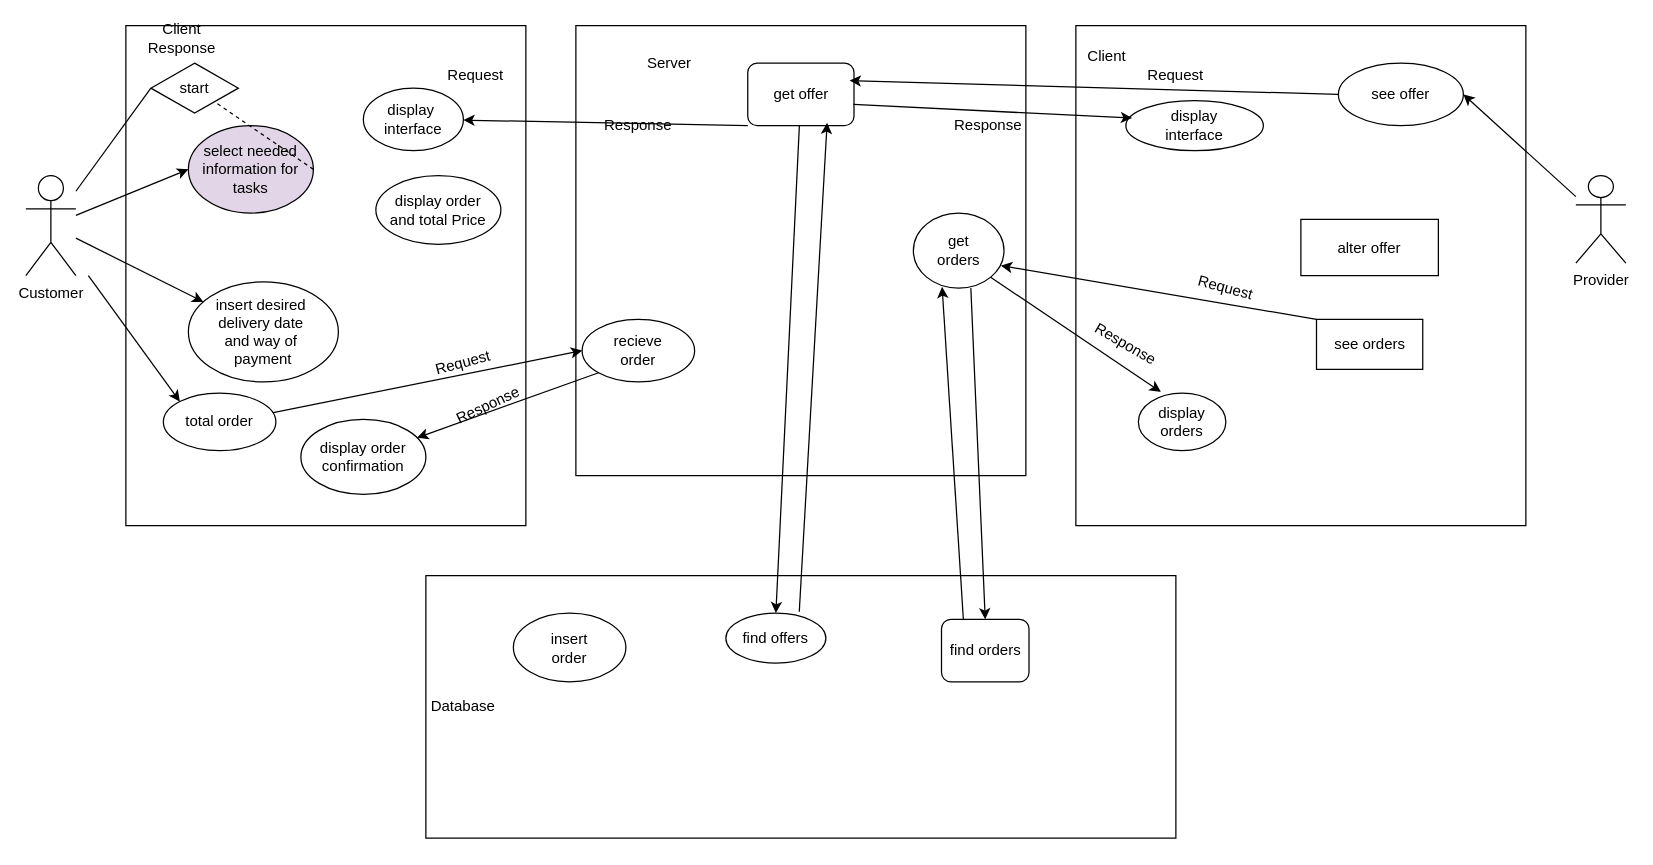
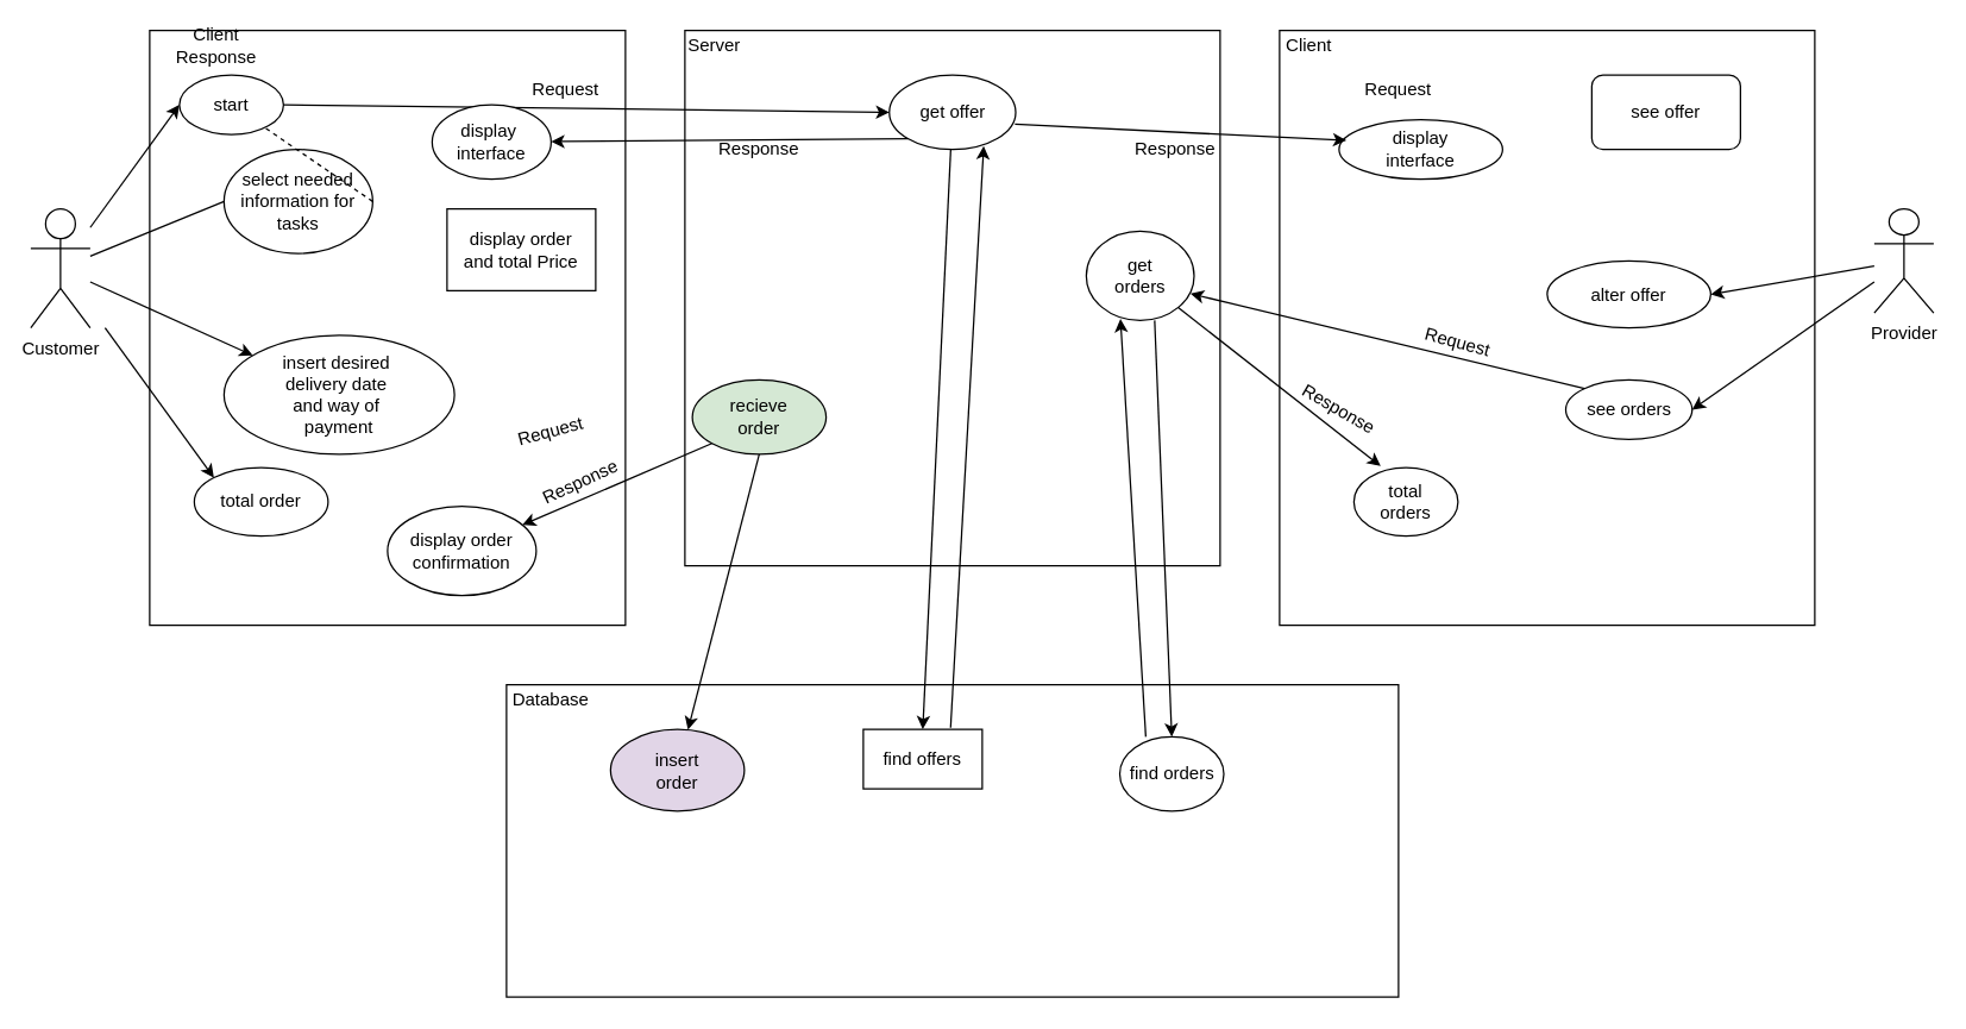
  <mxCell id="0" />
  <mxCell id="1" parent="0" />
  <mxCell id="2" value="" style="rounded=0;whiteSpace=wrap;html=1;" vertex="1" parent="1"><mxGeometry x="100" y="20" width="320" height="400" as="geometry" /></mxCell>
  <mxCell id="3" value="Customer" style="shape=umlActor;verticalLabelPosition=bottom;labelBackgroundColor=#ffffff;verticalAlign=top;html=1;outlineConnect=0;" vertex="1" parent="1"><mxGeometry x="20" y="140" width="40" height="80" as="geometry" /></mxCell>
  <mxCell id="4" value="Client Response" style="text;html=1;strokeColor=none;fillColor=none;align=center;verticalAlign=middle;whiteSpace=wrap;rounded=0;" vertex="1" parent="1"><mxGeometry x="100" y="20" width="90" height="20" as="geometry" /></mxCell>
- <mxCell id="5" value="start" style="rhombus;whiteSpace=wrap;html=1;" vertex="1" parent="1"><mxGeometry x="120" y="50" width="70" height="40" as="geometry" /></mxCell>
- <mxCell id="6" value="" style="endArrow=none;html=1;entryX=0;entryY=0.5;entryDx=0;entryDy=0;" edge="1" parent="1" source="3" target="5"><mxGeometry width="50" height="50" relative="1" as="geometry"><mxPoint x="470" y="310" as="sourcePoint" /><mxPoint x="520" y="260" as="targetPoint" /></mxGeometry></mxCell>
- <mxCell id="7" value="select needed information for tasks" style="ellipse;whiteSpace=wrap;html=1;fillColor=#e1d5e7;" vertex="1" parent="1"><mxGeometry x="150" y="100" width="100" height="70" as="geometry" /></mxCell>
- <mxCell id="8" value="" style="endArrow=classic;html=1;entryX=0;entryY=0.5;entryDx=0;entryDy=0;" edge="1" parent="1" source="3" target="7"><mxGeometry width="50" height="50" relative="1" as="geometry"><mxPoint x="450" y="240" as="sourcePoint" /><mxPoint x="500" y="190" as="targetPoint" /></mxGeometry></mxCell>
- <mxCell id="9" value="display order&lt;br&gt;and total Price" style="ellipse;whiteSpace=wrap;html=1;" vertex="1" parent="1"><mxGeometry x="300" y="140" width="100" height="55" as="geometry" /></mxCell>
+ <mxCell id="5" value="start" style="ellipse;whiteSpace=wrap;html=1;" vertex="1" parent="1"><mxGeometry x="120" y="50" width="70" height="40" as="geometry" /></mxCell>
+ <mxCell id="6" value="" style="endArrow=classic;html=1;entryX=0;entryY=0.5;entryDx=0;entryDy=0;" edge="1" parent="1" source="3" target="5"><mxGeometry width="50" height="50" relative="1" as="geometry"><mxPoint x="470" y="310" as="sourcePoint" /><mxPoint x="520" y="260" as="targetPoint" /></mxGeometry></mxCell>
+ <mxCell id="7" value="select needed information for tasks" style="ellipse;whiteSpace=wrap;html=1;" vertex="1" parent="1"><mxGeometry x="150" y="100" width="100" height="70" as="geometry" /></mxCell>
+ <mxCell id="8" value="" style="endArrow=none;html=1;entryX=0;entryY=0.5;entryDx=0;entryDy=0;" edge="1" parent="1" source="3" target="7"><mxGeometry width="50" height="50" relative="1" as="geometry"><mxPoint x="450" y="240" as="sourcePoint" /><mxPoint x="500" y="190" as="targetPoint" /></mxGeometry></mxCell>
+ <mxCell id="9" value="display order&lt;br&gt;and total Price" style="whiteSpace=wrap;html=1;rounded=0;" vertex="1" parent="1"><mxGeometry x="300" y="140" width="100" height="55" as="geometry" /></mxCell>
  <mxCell id="10" value="" style="endArrow=none;dashed=1;html=1;exitX=1;exitY=0.5;exitDx=0;exitDy=0;" edge="1" parent="1" source="7" target="5"><mxGeometry width="50" height="50" relative="1" as="geometry"><mxPoint x="470" y="310" as="sourcePoint" /><mxPoint x="520" y="260" as="targetPoint" /></mxGeometry></mxCell>
- <mxCell id="11" value="insert desired&amp;nbsp;&lt;br&gt;delivery date&amp;nbsp;&lt;br&gt;and way of&amp;nbsp;&lt;br&gt;payment" style="ellipse;whiteSpace=wrap;html=1;" vertex="1" parent="1"><mxGeometry x="150" y="225" width="120" height="80" as="geometry" /></mxCell>
+ <mxCell id="11" value="insert desired&amp;nbsp;&lt;br&gt;delivery date&amp;nbsp;&lt;br&gt;and way of&amp;nbsp;&lt;br&gt;payment" style="ellipse;whiteSpace=wrap;html=1;" vertex="1" parent="1"><mxGeometry x="150" y="225" width="155" height="80" as="geometry" /></mxCell>
  <mxCell id="12" value="" style="endArrow=classic;html=1;" edge="1" parent="1" source="3" target="11"><mxGeometry width="50" height="50" relative="1" as="geometry"><mxPoint x="470" y="310" as="sourcePoint" /><mxPoint x="520" y="260" as="targetPoint" /></mxGeometry></mxCell>
- <mxCell id="13" value="display order&lt;br&gt;confirmation" style="ellipse;whiteSpace=wrap;html=1;" vertex="1" parent="1"><mxGeometry x="240" y="335" width="100" height="60" as="geometry" /></mxCell>
+ <mxCell id="13" value="display order&lt;br&gt;confirmation" style="ellipse;whiteSpace=wrap;html=1;" vertex="1" parent="1"><mxGeometry x="260" y="340" width="100" height="60" as="geometry" /></mxCell>
  <mxCell id="14" value="" style="rounded=0;whiteSpace=wrap;html=1;" vertex="1" parent="1"><mxGeometry x="460" y="20" width="360" height="360" as="geometry" /></mxCell>
- <mxCell id="15" value="Server" style="text;html=1;strokeColor=none;fillColor=none;align=center;verticalAlign=middle;whiteSpace=wrap;rounded=0;" vertex="1" parent="1"><mxGeometry x="515" y="40" width="40" height="20" as="geometry" /></mxCell>
- <mxCell id="16" value="get offer" style="whiteSpace=wrap;html=1;rounded=1;" vertex="1" parent="1"><mxGeometry x="597.5" y="50" width="85" height="50" as="geometry" /></mxCell>
+ <mxCell id="15" value="Server" style="text;html=1;strokeColor=none;fillColor=none;align=center;verticalAlign=middle;whiteSpace=wrap;rounded=0;" vertex="1" parent="1"><mxGeometry x="460" y="20" width="40" height="20" as="geometry" /></mxCell>
+ <mxCell id="16" value="get offer" style="ellipse;whiteSpace=wrap;html=1;" vertex="1" parent="1"><mxGeometry x="597.5" y="50" width="85" height="50" as="geometry" /></mxCell>
+ <mxCell id="17" value="" style="endArrow=classic;html=1;exitX=1;exitY=0.5;exitDx=0;exitDy=0;entryX=0;entryY=0.5;entryDx=0;entryDy=0;" edge="1" parent="1" source="5" target="16"><mxGeometry width="50" height="50" relative="1" as="geometry"><mxPoint x="610" y="310" as="sourcePoint" /><mxPoint x="660" y="260" as="targetPoint" /></mxGeometry></mxCell>
  <mxCell id="18" value="Request" style="text;html=1;strokeColor=none;fillColor=none;align=center;verticalAlign=middle;whiteSpace=wrap;rounded=0;" vertex="1" parent="1"><mxGeometry x="360" y="50" width="40" height="20" as="geometry" /></mxCell>
  <mxCell id="19" value="" style="endArrow=classic;html=1;exitX=0;exitY=1;exitDx=0;exitDy=0;" edge="1" parent="1" source="16" target="20"><mxGeometry width="50" height="50" relative="1" as="geometry"><mxPoint x="610" y="310" as="sourcePoint" /><mxPoint x="660" y="260" as="targetPoint" /></mxGeometry></mxCell>
  <mxCell id="20" value="display&amp;nbsp;&lt;br&gt;interface" style="ellipse;whiteSpace=wrap;html=1;" vertex="1" parent="1"><mxGeometry x="290" y="70" width="80" height="50" as="geometry" /></mxCell>
  <mxCell id="21" value="Response" style="text;html=1;strokeColor=none;fillColor=none;align=center;verticalAlign=middle;whiteSpace=wrap;rounded=0;rotation=0;" vertex="1" parent="1"><mxGeometry x="490" y="90" width="40" height="20" as="geometry" /></mxCell>
- <mxCell id="22" value="recieve&lt;br&gt;order" style="ellipse;whiteSpace=wrap;html=1;" vertex="1" parent="1"><mxGeometry x="465" y="255" width="90" height="50" as="geometry" /></mxCell>
- <mxCell id="23" value="" style="endArrow=classic;html=1;exitX=0.965;exitY=0.345;exitDx=0;exitDy=0;exitPerimeter=0;entryX=0;entryY=0.5;entryDx=0;entryDy=0;" edge="1" parent="1" source="24" target="22"><mxGeometry width="50" height="50" relative="1" as="geometry"><mxPoint x="610" y="310" as="sourcePoint" /><mxPoint x="660" y="260" as="targetPoint" /></mxGeometry></mxCell>
+ <mxCell id="22" value="recieve&lt;br&gt;order" style="ellipse;whiteSpace=wrap;html=1;fillColor=#d5e8d4;" vertex="1" parent="1"><mxGeometry x="465" y="255" width="90" height="50" as="geometry" /></mxCell>
  <mxCell id="24" value="total order" style="ellipse;whiteSpace=wrap;html=1;" vertex="1" parent="1"><mxGeometry x="130" y="314" width="90" height="46" as="geometry" /></mxCell>
  <mxCell id="25" value="" style="endArrow=classic;html=1;entryX=0;entryY=0;entryDx=0;entryDy=0;" edge="1" parent="1" target="24"><mxGeometry width="50" height="50" relative="1" as="geometry"><mxPoint x="70" y="220" as="sourcePoint" /><mxPoint x="660" y="260" as="targetPoint" /></mxGeometry></mxCell>
  <mxCell id="26" value="" style="endArrow=classic;html=1;exitX=0;exitY=1;exitDx=0;exitDy=0;" edge="1" parent="1" source="22" target="13"><mxGeometry width="50" height="50" relative="1" as="geometry"><mxPoint x="610" y="310" as="sourcePoint" /><mxPoint x="660" y="260" as="targetPoint" /></mxGeometry></mxCell>
  <mxCell id="27" value="Request" style="text;html=1;strokeColor=none;fillColor=none;align=center;verticalAlign=middle;whiteSpace=wrap;rounded=0;rotation=-15;" vertex="1" parent="1"><mxGeometry x="350" y="280" width="40" height="20" as="geometry" /></mxCell>
  <mxCell id="28" value="Response" style="text;html=1;strokeColor=none;fillColor=none;align=center;verticalAlign=middle;whiteSpace=wrap;rounded=0;rotation=-25;" vertex="1" parent="1"><mxGeometry x="370" y="314" width="40" height="20" as="geometry" /></mxCell>
  <mxCell id="29" value="" style="rounded=0;whiteSpace=wrap;html=1;" vertex="1" parent="1"><mxGeometry x="340" y="460" width="600" height="210" as="geometry" /></mxCell>
- <mxCell id="30" value="Database" style="text;html=1;strokeColor=none;fillColor=none;align=center;verticalAlign=middle;whiteSpace=wrap;rounded=0;" vertex="1" parent="1"><mxGeometry x="350" y="555" width="40" height="20" as="geometry" /></mxCell>
- <mxCell id="31" value="insert&lt;br&gt;order" style="ellipse;whiteSpace=wrap;html=1;" vertex="1" parent="1"><mxGeometry x="410" y="490" width="90" height="55" as="geometry" /></mxCell>
- <mxCell id="33" value="find offers" style="ellipse;whiteSpace=wrap;html=1;" vertex="1" parent="1"><mxGeometry x="580" y="490" width="80" height="40" as="geometry" /></mxCell>
+ <mxCell id="30" value="Database" style="text;html=1;strokeColor=none;fillColor=none;align=center;verticalAlign=middle;whiteSpace=wrap;rounded=0;" vertex="1" parent="1"><mxGeometry x="350" y="460" width="40" height="20" as="geometry" /></mxCell>
+ <mxCell id="31" value="insert&lt;br&gt;order" style="ellipse;whiteSpace=wrap;html=1;fillColor=#e1d5e7;" vertex="1" parent="1"><mxGeometry x="410" y="490" width="90" height="55" as="geometry" /></mxCell>
+ <mxCell id="32" value="" style="endArrow=classic;html=1;exitX=0.5;exitY=1;exitDx=0;exitDy=0;" edge="1" parent="1" source="22" target="31"><mxGeometry width="50" height="50" relative="1" as="geometry"><mxPoint x="550" y="370" as="sourcePoint" /><mxPoint x="600" y="320" as="targetPoint" /></mxGeometry></mxCell>
+ <mxCell id="33" value="find offers" style="whiteSpace=wrap;html=1;rounded=0;" vertex="1" parent="1"><mxGeometry x="580" y="490" width="80" height="40" as="geometry" /></mxCell>
  <mxCell id="34" value="" style="endArrow=classic;html=1;entryX=0.5;entryY=0;entryDx=0;entryDy=0;" edge="1" parent="1" source="16" target="33"><mxGeometry width="50" height="50" relative="1" as="geometry"><mxPoint x="550" y="370" as="sourcePoint" /><mxPoint x="600" y="320" as="targetPoint" /></mxGeometry></mxCell>
  <mxCell id="35" value="" style="endArrow=classic;html=1;entryX=0.747;entryY=0.954;entryDx=0;entryDy=0;entryPerimeter=0;exitX=0.734;exitY=-0.029;exitDx=0;exitDy=0;exitPerimeter=0;" edge="1" parent="1" source="33" target="16"><mxGeometry width="50" height="50" relative="1" as="geometry"><mxPoint x="690" y="430" as="sourcePoint" /><mxPoint x="656" y="130" as="targetPoint" /></mxGeometry></mxCell>
  <mxCell id="36" value="" style="rounded=0;whiteSpace=wrap;html=1;" vertex="1" parent="1"><mxGeometry x="860" y="20" width="360" height="400" as="geometry" /></mxCell>
- <mxCell id="37" value="find orders" style="whiteSpace=wrap;html=1;rounded=1;" vertex="1" parent="1"><mxGeometry x="752.5" y="495" width="70" height="50" as="geometry" /></mxCell>
- <mxCell id="38" value="get&lt;br&gt;orders" style="ellipse;whiteSpace=wrap;html=1;" vertex="1" parent="1"><mxGeometry x="730" y="170" width="72.5" height="60" as="geometry" /></mxCell>
+ <mxCell id="37" value="find orders" style="ellipse;whiteSpace=wrap;html=1;" vertex="1" parent="1"><mxGeometry x="752.5" y="495" width="70" height="50" as="geometry" /></mxCell>
+ <mxCell id="38" value="get&lt;br&gt;orders" style="ellipse;whiteSpace=wrap;html=1;" vertex="1" parent="1"><mxGeometry x="730" y="155" width="72.5" height="60" as="geometry" /></mxCell>
  <mxCell id="39" value="Provider" style="shape=umlActor;verticalLabelPosition=bottom;labelBackgroundColor=#ffffff;verticalAlign=top;html=1;outlineConnect=0;" vertex="1" parent="1"><mxGeometry x="1260" y="140" width="40" height="70" as="geometry" /></mxCell>
- <mxCell id="40" value="Client" style="text;html=1;strokeColor=none;fillColor=none;align=center;verticalAlign=middle;whiteSpace=wrap;rounded=0;" vertex="1" parent="1"><mxGeometry x="865" y="35" width="40" height="20" as="geometry" /></mxCell>
- <mxCell id="41" value="see offer" style="ellipse;whiteSpace=wrap;html=1;" vertex="1" parent="1"><mxGeometry x="1070" y="50" width="100" height="50" as="geometry" /></mxCell>
+ <mxCell id="40" value="Client" style="text;html=1;strokeColor=none;fillColor=none;align=center;verticalAlign=middle;whiteSpace=wrap;rounded=0;" vertex="1" parent="1"><mxGeometry x="860" y="20" width="40" height="20" as="geometry" /></mxCell>
+ <mxCell id="41" value="see offer" style="whiteSpace=wrap;html=1;rounded=1;" vertex="1" parent="1"><mxGeometry x="1070" y="50" width="100" height="50" as="geometry" /></mxCell>
  <mxCell id="42" value="display&lt;br&gt;interface" style="ellipse;whiteSpace=wrap;html=1;" vertex="1" parent="1"><mxGeometry x="900" y="80" width="110" height="40" as="geometry" /></mxCell>
- <mxCell id="43" value="alter offer" style="whiteSpace=wrap;html=1;rounded=0;" vertex="1" parent="1"><mxGeometry x="1040" y="175" width="110" height="45" as="geometry" /></mxCell>
+ <mxCell id="43" value="alter offer" style="ellipse;whiteSpace=wrap;html=1;" vertex="1" parent="1"><mxGeometry x="1040" y="175" width="110" height="45" as="geometry" /></mxCell>
  <mxCell id="44" value="" style="endArrow=classic;html=1;exitX=0.994;exitY=0.66;exitDx=0;exitDy=0;entryX=0.045;entryY=0.35;entryDx=0;entryDy=0;entryPerimeter=0;exitPerimeter=0;" edge="1" parent="1" source="16" target="42"><mxGeometry width="50" height="50" relative="1" as="geometry"><mxPoint x="990" y="460" as="sourcePoint" /><mxPoint x="1040" y="410" as="targetPoint" /></mxGeometry></mxCell>
- <mxCell id="45" value="see orders" style="whiteSpace=wrap;html=1;rounded=0;" vertex="1" parent="1"><mxGeometry x="1052.5" y="255" width="85" height="40" as="geometry" /></mxCell>
- <mxCell id="46" value="display&lt;br&gt;orders" style="ellipse;whiteSpace=wrap;html=1;" vertex="1" parent="1"><mxGeometry x="910" y="314" width="70" height="46" as="geometry" /></mxCell>
- <mxCell id="47" value="" style="endArrow=classic;html=1;entryX=1;entryY=0.5;entryDx=0;entryDy=0;" edge="1" parent="1" source="39" target="41"><mxGeometry width="50" height="50" relative="1" as="geometry"><mxPoint x="990" y="460" as="sourcePoint" /><mxPoint x="1040" y="410" as="targetPoint" /></mxGeometry></mxCell>
- <mxCell id="48" value="" style="endArrow=classic;html=1;exitX=0;exitY=0.5;exitDx=0;exitDy=0;entryX=0.959;entryY=0.28;entryDx=0;entryDy=0;entryPerimeter=0;" edge="1" parent="1" source="41" target="16"><mxGeometry width="50" height="50" relative="1" as="geometry"><mxPoint x="990" y="460" as="sourcePoint" /><mxPoint x="1040" y="410" as="targetPoint" /></mxGeometry></mxCell>
+ <mxCell id="45" value="see orders" style="ellipse;whiteSpace=wrap;html=1;" vertex="1" parent="1"><mxGeometry x="1052.5" y="255" width="85" height="40" as="geometry" /></mxCell>
+ <mxCell id="46" value="total&lt;br&gt;orders" style="ellipse;whiteSpace=wrap;html=1;" vertex="1" parent="1"><mxGeometry x="910" y="314" width="70" height="46" as="geometry" /></mxCell>
  <mxCell id="49" value="" style="endArrow=classic;html=1;entryX=0.317;entryY=0.983;entryDx=0;entryDy=0;exitX=0.25;exitY=0;exitDx=0;exitDy=0;entryPerimeter=0;exitPerimeter=0;" edge="1" parent="1" source="37" target="38"><mxGeometry width="50" height="50" relative="1" as="geometry"><mxPoint x="990" y="460" as="sourcePoint" /><mxPoint x="1040" y="410" as="targetPoint" /></mxGeometry></mxCell>
  <mxCell id="50" value="" style="endArrow=classic;html=1;entryX=0.5;entryY=0;entryDx=0;entryDy=0;exitX=0.634;exitY=1;exitDx=0;exitDy=0;exitPerimeter=0;" edge="1" parent="1" source="38" target="37"><mxGeometry width="50" height="50" relative="1" as="geometry"><mxPoint x="718" y="230" as="sourcePoint" /><mxPoint x="1040" y="410" as="targetPoint" /></mxGeometry></mxCell>
  <mxCell id="51" value="" style="endArrow=classic;html=1;entryX=0.966;entryY=0.7;entryDx=0;entryDy=0;entryPerimeter=0;exitX=0;exitY=0;exitDx=0;exitDy=0;" edge="1" parent="1" source="45" target="38"><mxGeometry width="50" height="50" relative="1" as="geometry"><mxPoint x="990" y="460" as="sourcePoint" /><mxPoint x="1040" y="410" as="targetPoint" /></mxGeometry></mxCell>
  <mxCell id="52" value="" style="endArrow=classic;html=1;exitX=1;exitY=1;exitDx=0;exitDy=0;entryX=0.257;entryY=-0.022;entryDx=0;entryDy=0;entryPerimeter=0;" edge="1" parent="1" source="38" target="46"><mxGeometry width="50" height="50" relative="1" as="geometry"><mxPoint x="990" y="460" as="sourcePoint" /><mxPoint x="1040" y="410" as="targetPoint" /></mxGeometry></mxCell>
+ <mxCell id="53" value="" style="endArrow=classic;html=1;entryX=1;entryY=0.5;entryDx=0;entryDy=0;" edge="1" parent="1" source="39" target="43"><mxGeometry width="50" height="50" relative="1" as="geometry"><mxPoint x="990" y="460" as="sourcePoint" /><mxPoint x="1040" y="410" as="targetPoint" /></mxGeometry></mxCell>
+ <mxCell id="54" value="" style="endArrow=classic;html=1;entryX=1;entryY=0.5;entryDx=0;entryDy=0;" edge="1" parent="1" source="39" target="45"><mxGeometry width="50" height="50" relative="1" as="geometry"><mxPoint x="990" y="460" as="sourcePoint" /><mxPoint x="1040" y="410" as="targetPoint" /></mxGeometry></mxCell>
  <mxCell id="55" value="Request" style="text;html=1;strokeColor=none;fillColor=none;align=center;verticalAlign=middle;whiteSpace=wrap;rounded=0;rotation=15;" vertex="1" parent="1"><mxGeometry x="960" y="220" width="40" height="20" as="geometry" /></mxCell>
  <mxCell id="56" style="edgeStyle=orthogonalEdgeStyle;rounded=0;orthogonalLoop=1;jettySize=auto;html=1;exitX=0.5;exitY=1;exitDx=0;exitDy=0;" edge="1" parent="1" source="29" target="29"><mxGeometry relative="1" as="geometry" /></mxCell>
  <mxCell id="57" value="Response" style="text;html=1;strokeColor=none;fillColor=none;align=center;verticalAlign=middle;whiteSpace=wrap;rounded=0;rotation=30;" vertex="1" parent="1"><mxGeometry x="880" y="265" width="40" height="20" as="geometry" /></mxCell>
  <mxCell id="58" value="Request" style="text;html=1;strokeColor=none;fillColor=none;align=center;verticalAlign=middle;whiteSpace=wrap;rounded=0;rotation=0;" vertex="1" parent="1"><mxGeometry x="920" y="50" width="40" height="20" as="geometry" /></mxCell>
  <mxCell id="59" value="Response" style="text;html=1;strokeColor=none;fillColor=none;align=center;verticalAlign=middle;whiteSpace=wrap;rounded=0;rotation=0;" vertex="1" parent="1"><mxGeometry x="770" y="90" width="40" height="20" as="geometry" /></mxCell>
